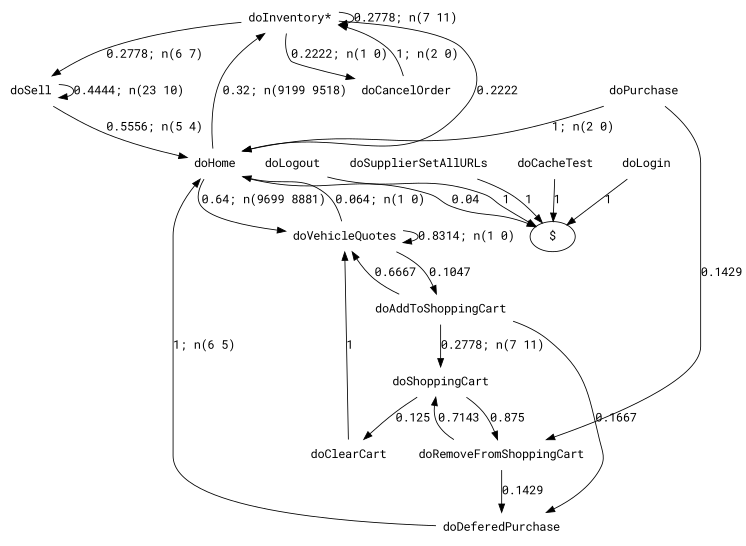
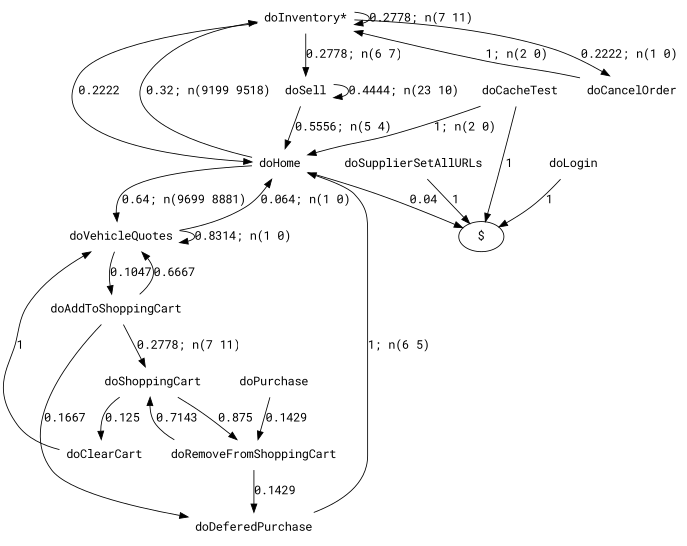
  digraph {
    fontname="Roboto Mono"
    node [fontname="Roboto Mono" shape=none]
    edge [fontname="Roboto Mono" style=solid]
    n1 [label="doInventory*"]
    n2 [label=doHome]
    n3 [label=doSell]
    n4 [label=doCancelOrder]
    "$" [shape=""]
    n6 [label=doVehicleQuotes]
    n7 [label=doSupplierSetAllURLs]
    n8 [label=doCacheTest]
    n9 [label=doLogin]
    n10 [label=doAddToShoppingCart]
    n11 [label=doDeferedPurchase]
    n12 [label=doShoppingCart]
    n13 [label=doClearCart]
    n14 [label=doRemoveFromShoppingCart]
    n15 [label=doPurchase]
-   n16 [label=doLogout]
    n1 -> n1 [label="0.2778; n(7 11)"]
    n1 -> n2 [label=0.2222]
    n1 -> n3 [label="0.2778; n(6 7)"]
    n1 -> n4 [label="0.2222; n(1 0)"]
    n2 -> n1 [label="0.32; n(9199 9518)"]
    n2 -> "$" [label=0.04]
    n2 -> n6 [label="0.64; n(9699 8881)"]
    n3 -> n2 [label="0.5556; n(5 4)"]
    n3 -> n3 [label="0.4444; n(23 10)"]
    n4 -> n1 [label="1; n(2 0)"]
    n6 -> n2 [label="0.064; n(1 0)"]
    n6 -> n6 [label="0.8314; n(1 0)"]
    n6 -> n10 [label=0.1047]
    n7 -> "$" [label=1]
    n8 -> "$" [label=1]
    n9 -> "$" [label=1]
    n10 -> n6 [label=0.6667]
    n10 -> n11 [label=0.1667]
    n10 -> n12 [label="0.2778; n(7 11)"]
    n11 -> n2 [label="1; n(6 5)"]
    n12 -> n13 [label=0.125]
    n12 -> n14 [label=0.875]
    n13 -> n6 [label=1]
    n14 -> n11 [label=0.1429]
    n14 -> n12 [label=0.7143]
-   n15 -> n2 [label="1; n(2 0)"]
+   n8 -> n2 [label="1; n(2 0)"]
    n15 -> n14 [label=0.1429]
-   n16 -> "$" [label=1]
  }
